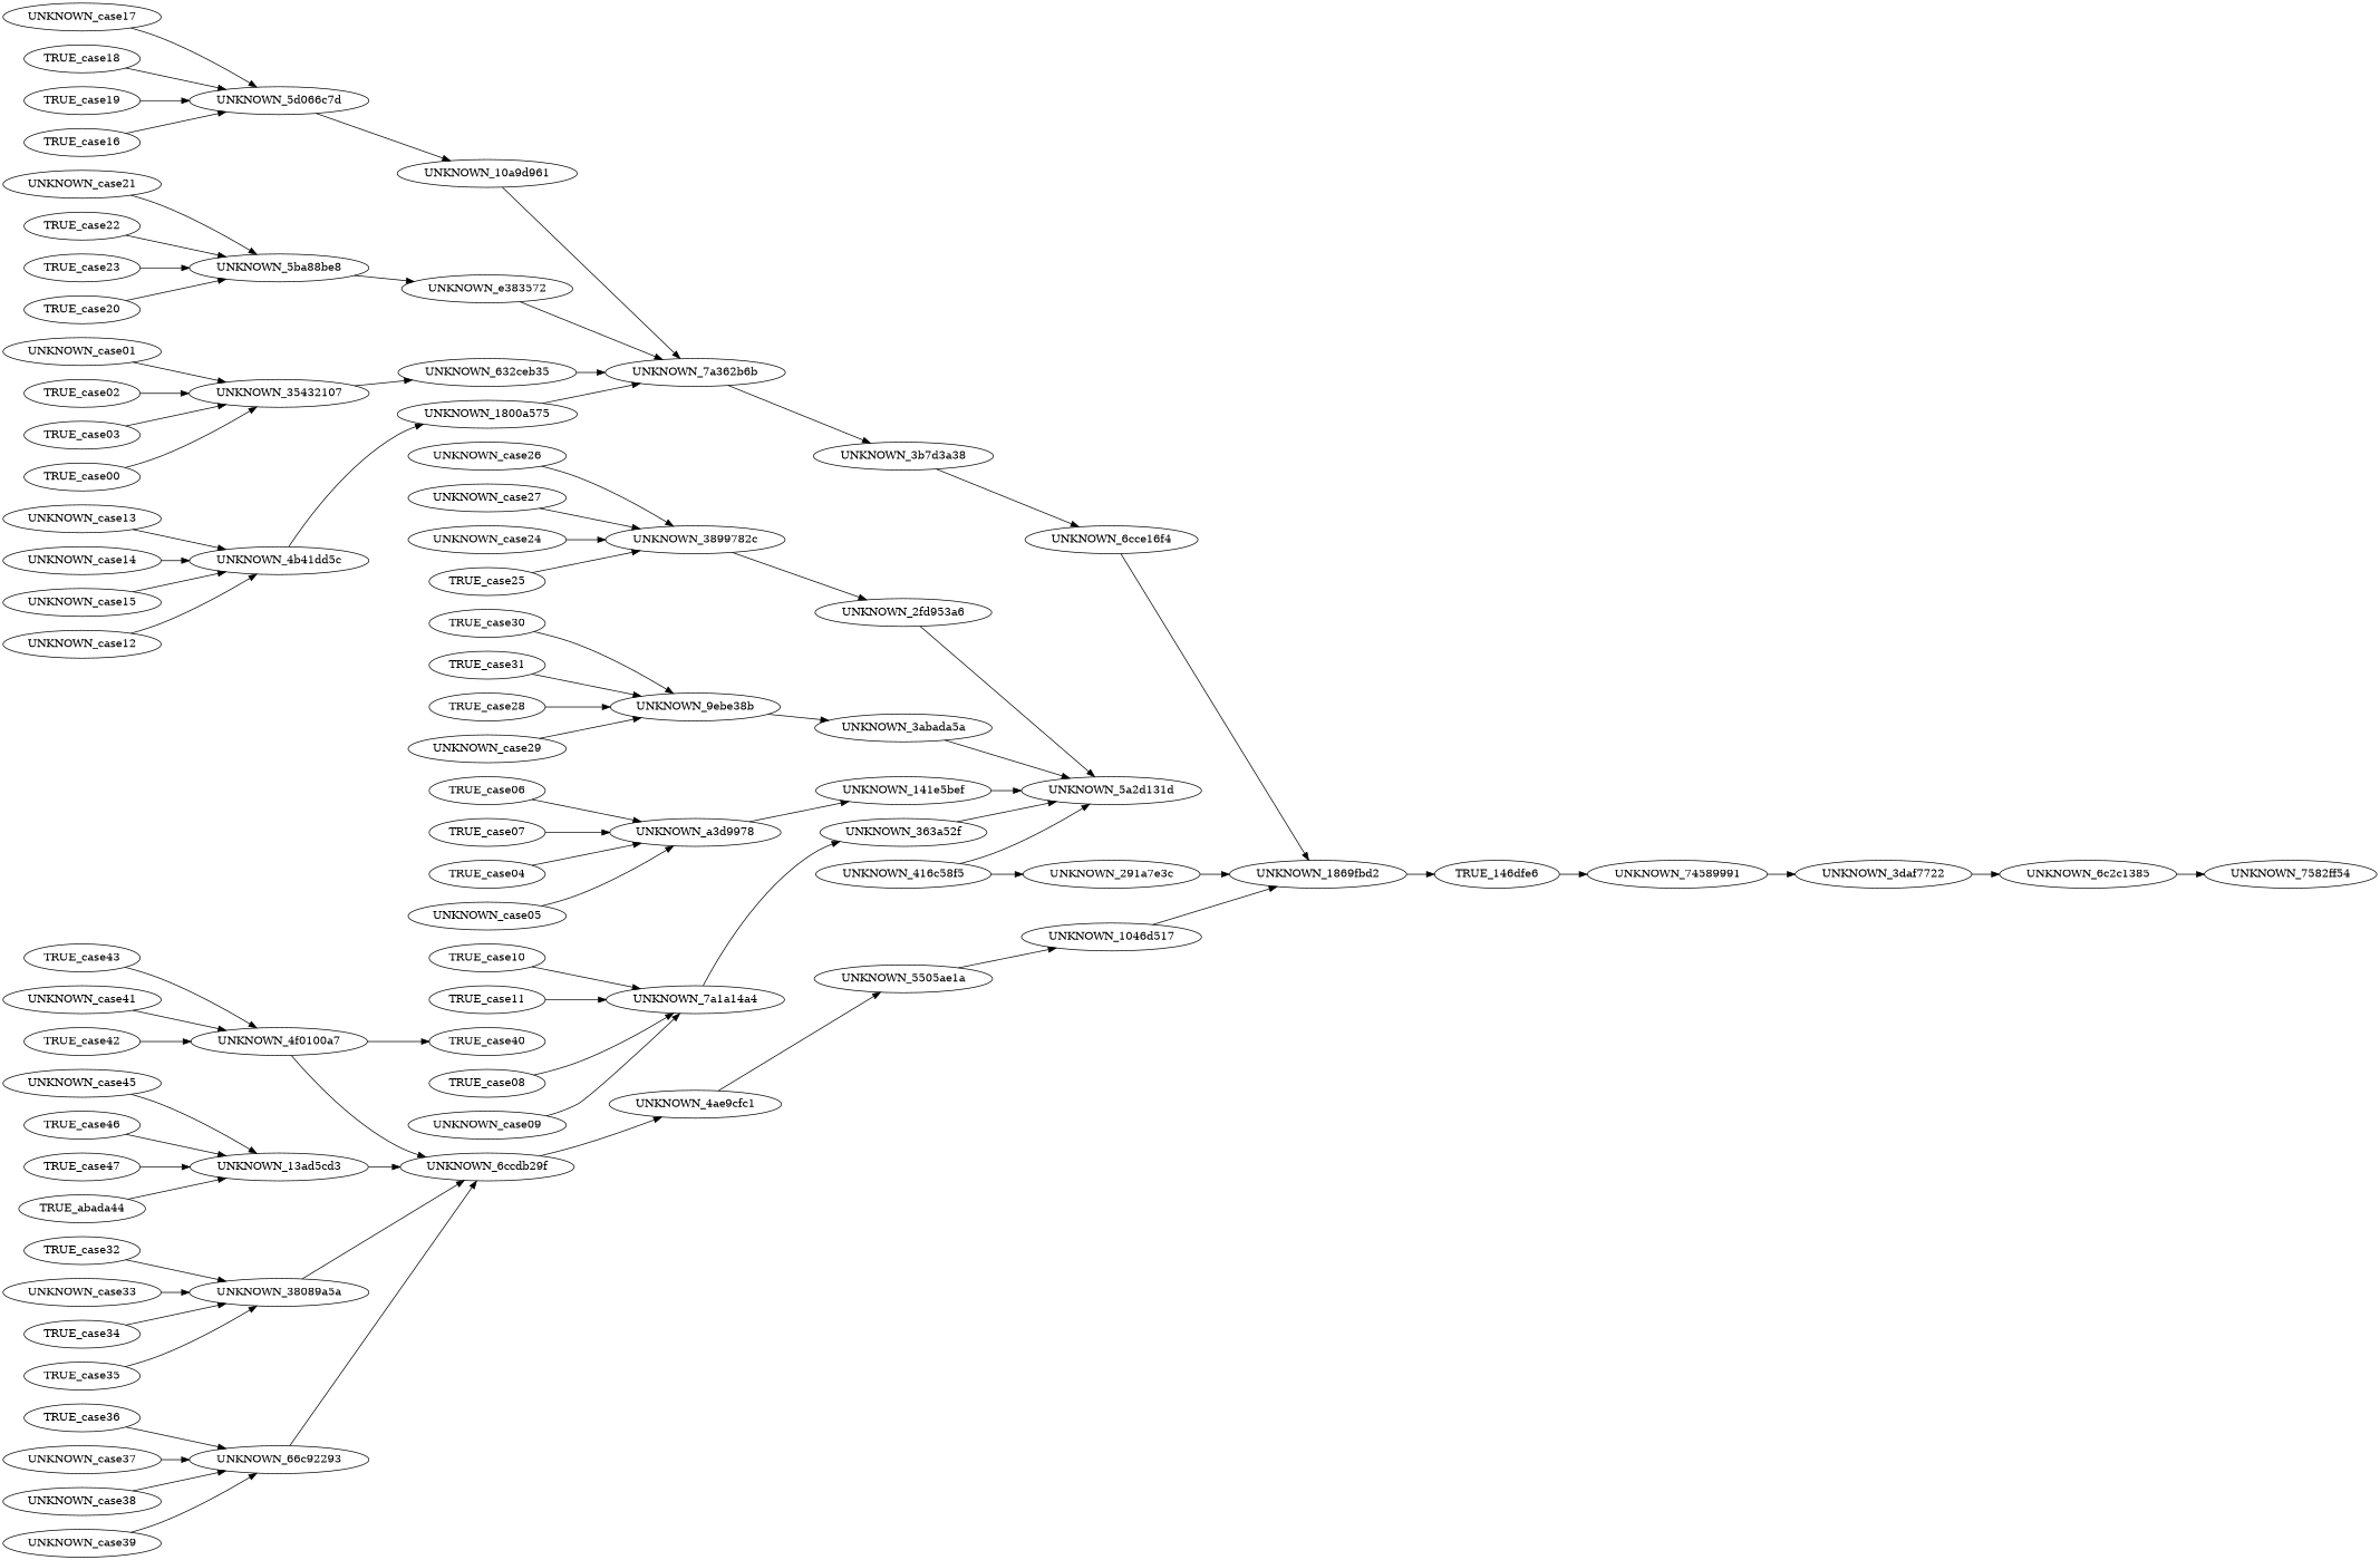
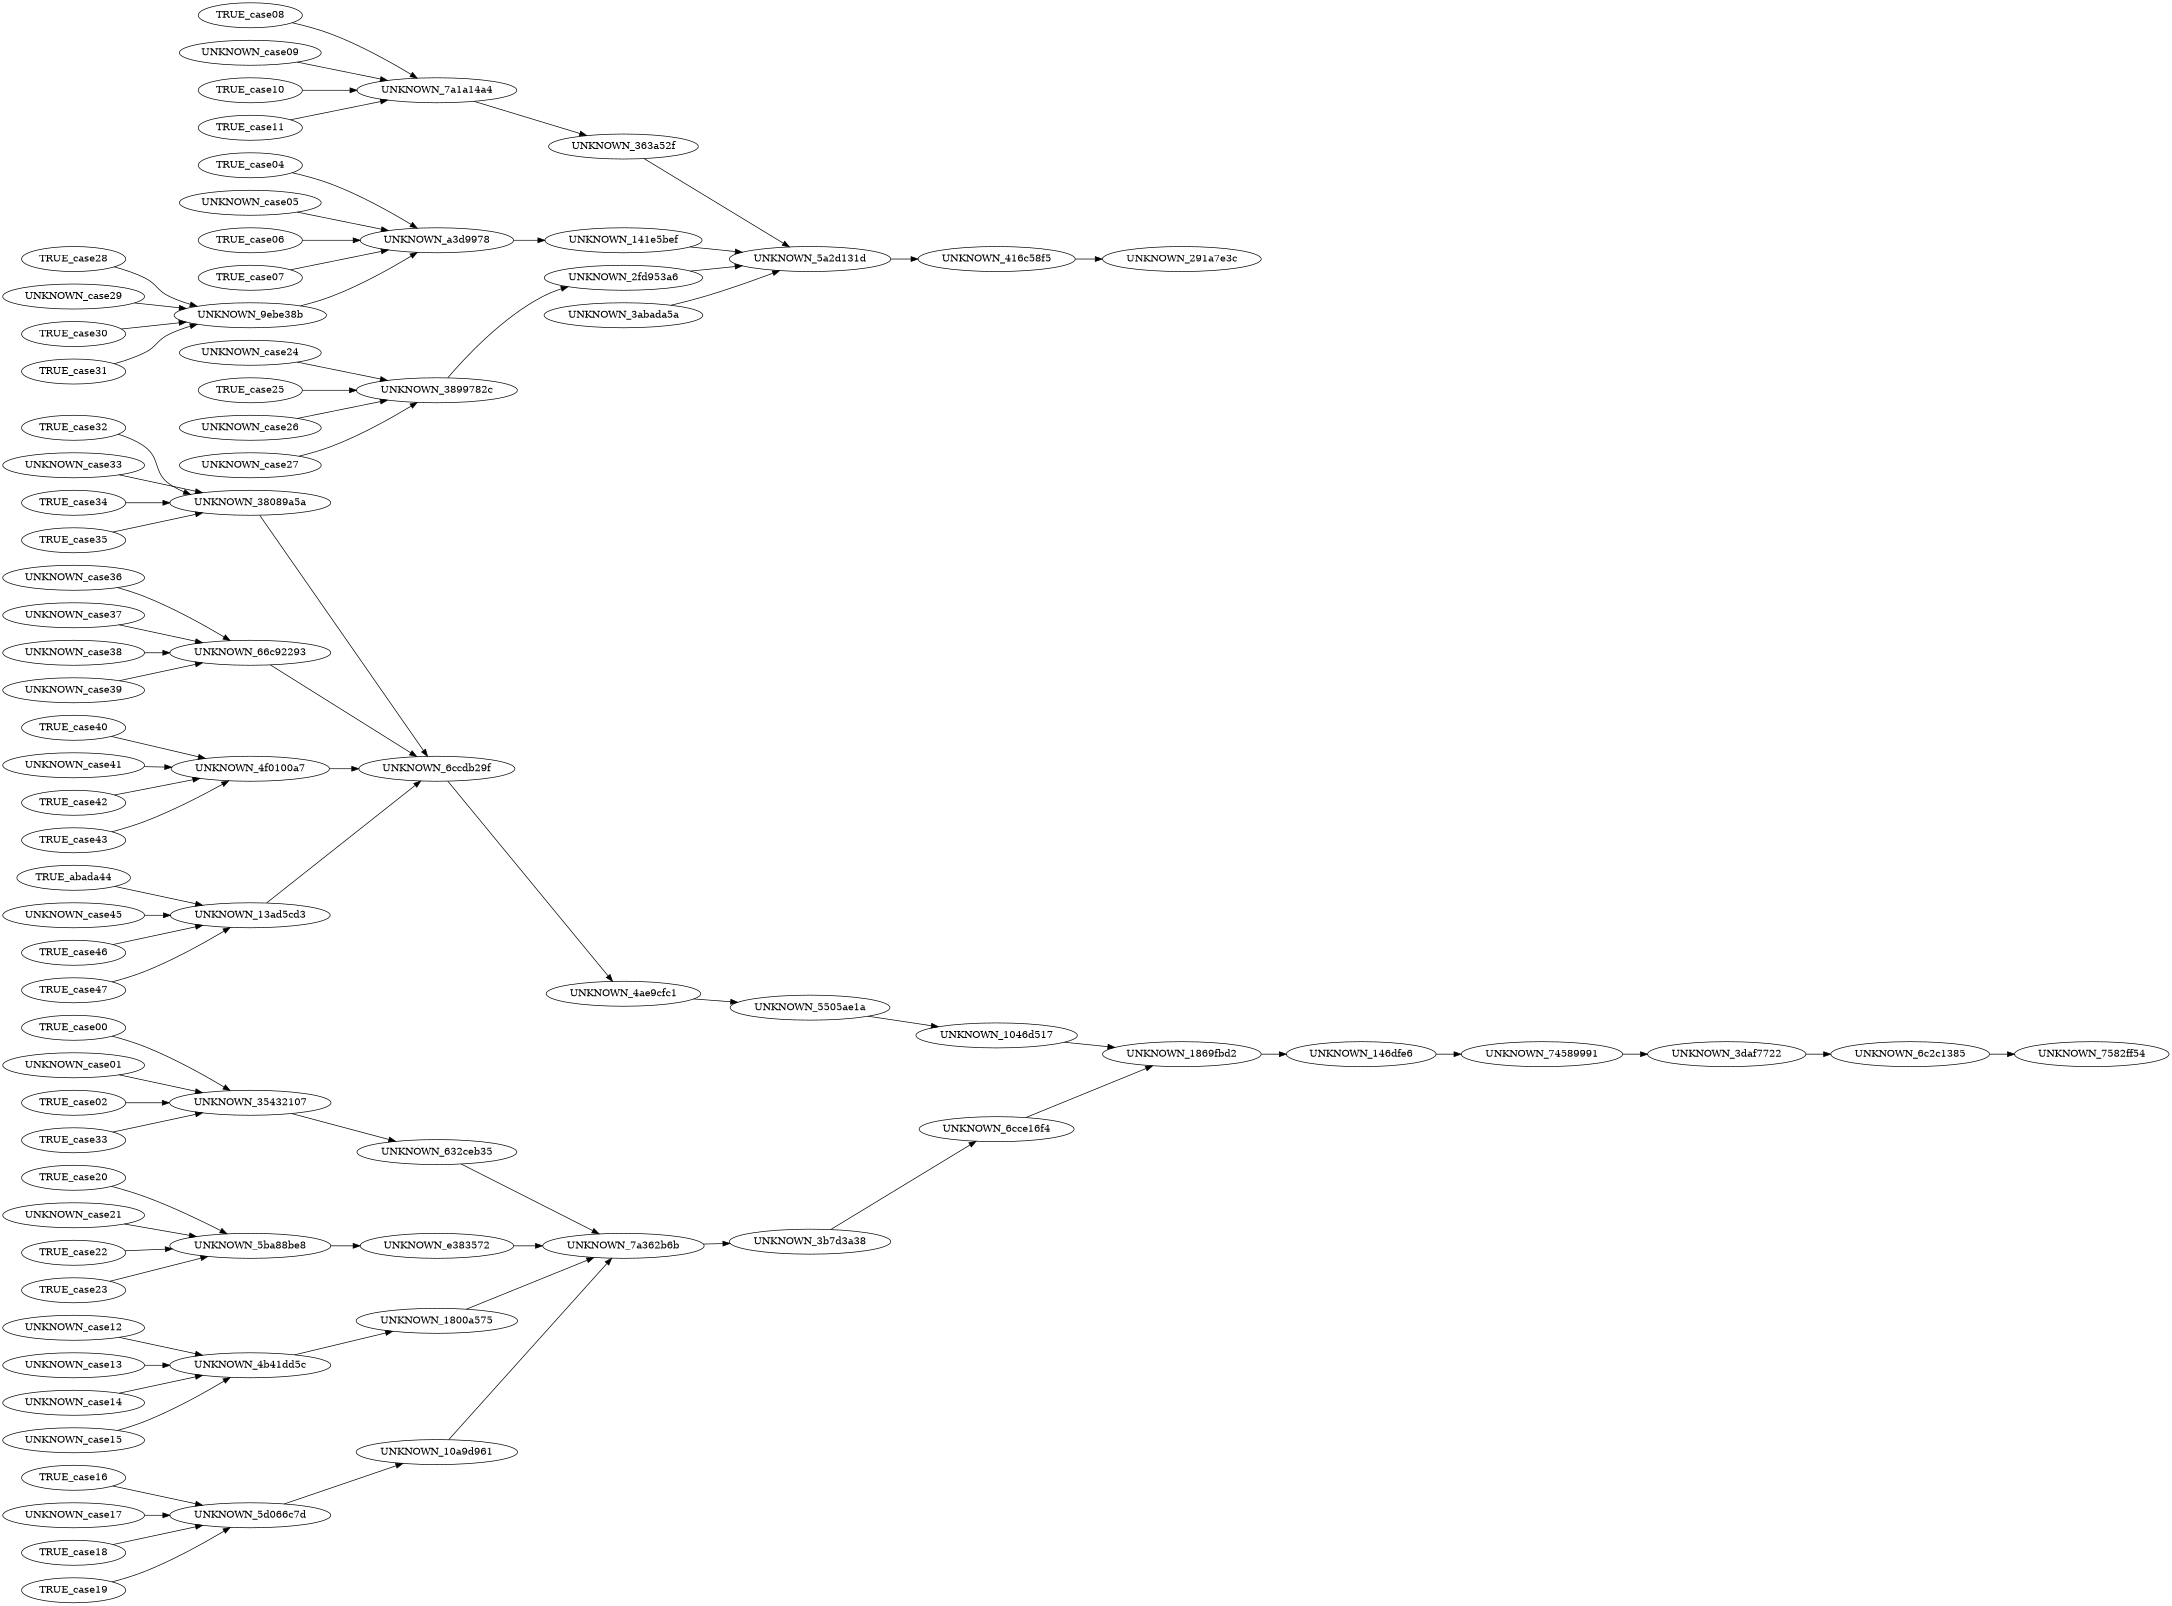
  digraph {
    rankdir=LR
    TRUE_case00
    UNKNOWN_35432107
    UNKNOWN_632ceb35
    UNKNOWN_7a362b6b
    UNKNOWN_case01
    TRUE_case02
-   TRUE_case03
+   TRUE_case03 [label=TRUE_case33]
    TRUE_case04
    UNKNOWN_a3d9978
    UNKNOWN_141e5bef
    UNKNOWN_5a2d131d
    UNKNOWN_case05
    TRUE_case06
    TRUE_case07
    TRUE_case08
    UNKNOWN_7a1a14a4
    UNKNOWN_363a52f
    UNKNOWN_case09
    TRUE_case10
    TRUE_case11
    UNKNOWN_case12
    UNKNOWN_4b41dd5c
    UNKNOWN_1800a575
    UNKNOWN_case13
    UNKNOWN_case14
    UNKNOWN_case15
    TRUE_case16
    UNKNOWN_5d066c7d
    UNKNOWN_10a9d961
    UNKNOWN_case17
    TRUE_case18
    TRUE_case19
    TRUE_case20
    UNKNOWN_5ba88be8
    UNKNOWN_e383572
    UNKNOWN_case21
    TRUE_case22
    TRUE_case23
    UNKNOWN_case24
    UNKNOWN_3899782c
    UNKNOWN_2fd953a6
    n42 [label=TRUE_case25]
    UNKNOWN_case26
    UNKNOWN_case27
    TRUE_case28
    UNKNOWN_9ebe38b
    UNKNOWN_3abada5a
    UNKNOWN_case29
    TRUE_case30
    TRUE_case31
    TRUE_case32
    UNKNOWN_38089a5a
    UNKNOWN_6ccdb29f
    UNKNOWN_4ae9cfc1
    UNKNOWN_case33
    TRUE_case34
    TRUE_case35
-   UNKNOWN_case36 [label=TRUE_case36]
+   UNKNOWN_case36
    UNKNOWN_66c92293
    UNKNOWN_case37
    UNKNOWN_case38
    UNKNOWN_case39
    TRUE_case40
    UNKNOWN_4f0100a7
    UNKNOWN_case41
    TRUE_case42
    TRUE_case43
    n68 [label=TRUE_abada44]
    UNKNOWN_13ad5cd3
    UNKNOWN_case45
    TRUE_case46
    TRUE_case47
    UNKNOWN_3b7d3a38
    UNKNOWN_416c58f5
    UNKNOWN_5505ae1a
    UNKNOWN_6cce16f4
    UNKNOWN_291a7e3c
    UNKNOWN_1046d517
    UNKNOWN_1869fbd2
-   UNKNOWN_146dfe6 [label=TRUE_146dfe6]
+   UNKNOWN_146dfe6
    UNKNOWN_74589991
    UNKNOWN_3daf7722
    UNKNOWN_6c2c1385
    UNKNOWN_7582ff54
    TRUE_case00 -> UNKNOWN_35432107
    UNKNOWN_35432107 -> UNKNOWN_632ceb35
    UNKNOWN_632ceb35 -> UNKNOWN_7a362b6b
    UNKNOWN_7a362b6b -> UNKNOWN_3b7d3a38
    UNKNOWN_case01 -> UNKNOWN_35432107
    TRUE_case02 -> UNKNOWN_35432107
    TRUE_case03 -> UNKNOWN_35432107
    TRUE_case04 -> UNKNOWN_a3d9978
    UNKNOWN_a3d9978 -> UNKNOWN_141e5bef
    UNKNOWN_141e5bef -> UNKNOWN_5a2d131d
-   UNKNOWN_416c58f5 -> UNKNOWN_5a2d131d
+   UNKNOWN_5a2d131d -> UNKNOWN_416c58f5
    UNKNOWN_case05 -> UNKNOWN_a3d9978
    TRUE_case06 -> UNKNOWN_a3d9978
    TRUE_case07 -> UNKNOWN_a3d9978
    TRUE_case08 -> UNKNOWN_7a1a14a4
    UNKNOWN_7a1a14a4 -> UNKNOWN_363a52f
    UNKNOWN_363a52f -> UNKNOWN_5a2d131d
    UNKNOWN_case09 -> UNKNOWN_7a1a14a4
    TRUE_case10 -> UNKNOWN_7a1a14a4
    TRUE_case11 -> UNKNOWN_7a1a14a4
    UNKNOWN_case12 -> UNKNOWN_4b41dd5c
    UNKNOWN_4b41dd5c -> UNKNOWN_1800a575
    UNKNOWN_1800a575 -> UNKNOWN_7a362b6b
    UNKNOWN_case13 -> UNKNOWN_4b41dd5c
    UNKNOWN_case14 -> UNKNOWN_4b41dd5c
    UNKNOWN_case15 -> UNKNOWN_4b41dd5c
    TRUE_case16 -> UNKNOWN_5d066c7d
    UNKNOWN_5d066c7d -> UNKNOWN_10a9d961
    UNKNOWN_10a9d961 -> UNKNOWN_7a362b6b
    UNKNOWN_case17 -> UNKNOWN_5d066c7d
    TRUE_case18 -> UNKNOWN_5d066c7d
    TRUE_case19 -> UNKNOWN_5d066c7d
    TRUE_case20 -> UNKNOWN_5ba88be8
    UNKNOWN_5ba88be8 -> UNKNOWN_e383572
    UNKNOWN_e383572 -> UNKNOWN_7a362b6b
    UNKNOWN_case21 -> UNKNOWN_5ba88be8
    TRUE_case22 -> UNKNOWN_5ba88be8
    TRUE_case23 -> UNKNOWN_5ba88be8
    UNKNOWN_case24 -> UNKNOWN_3899782c
    UNKNOWN_3899782c -> UNKNOWN_2fd953a6
    UNKNOWN_2fd953a6 -> UNKNOWN_5a2d131d
    n42 -> UNKNOWN_3899782c
    UNKNOWN_case26 -> UNKNOWN_3899782c
    UNKNOWN_case27 -> UNKNOWN_3899782c
    TRUE_case28 -> UNKNOWN_9ebe38b
-   UNKNOWN_9ebe38b -> UNKNOWN_3abada5a
+   UNKNOWN_9ebe38b -> UNKNOWN_a3d9978
    UNKNOWN_3abada5a -> UNKNOWN_5a2d131d
    UNKNOWN_case29 -> UNKNOWN_9ebe38b
    TRUE_case30 -> UNKNOWN_9ebe38b
    TRUE_case31 -> UNKNOWN_9ebe38b
    TRUE_case32 -> UNKNOWN_38089a5a
    UNKNOWN_38089a5a -> UNKNOWN_6ccdb29f
    UNKNOWN_6ccdb29f -> UNKNOWN_4ae9cfc1
    UNKNOWN_4ae9cfc1 -> UNKNOWN_5505ae1a
    UNKNOWN_case33 -> UNKNOWN_38089a5a
    TRUE_case34 -> UNKNOWN_38089a5a
    TRUE_case35 -> UNKNOWN_38089a5a
    UNKNOWN_case36 -> UNKNOWN_66c92293
    UNKNOWN_66c92293 -> UNKNOWN_6ccdb29f
    UNKNOWN_case37 -> UNKNOWN_66c92293
    UNKNOWN_case38 -> UNKNOWN_66c92293
    UNKNOWN_case39 -> UNKNOWN_66c92293
-   UNKNOWN_4f0100a7 -> TRUE_case40
+   TRUE_case40 -> UNKNOWN_4f0100a7
    UNKNOWN_4f0100a7 -> UNKNOWN_6ccdb29f
    UNKNOWN_case41 -> UNKNOWN_4f0100a7
    TRUE_case42 -> UNKNOWN_4f0100a7
    TRUE_case43 -> UNKNOWN_4f0100a7
    n68 -> UNKNOWN_13ad5cd3
    UNKNOWN_13ad5cd3 -> UNKNOWN_6ccdb29f
    UNKNOWN_case45 -> UNKNOWN_13ad5cd3
    TRUE_case46 -> UNKNOWN_13ad5cd3
    TRUE_case47 -> UNKNOWN_13ad5cd3
    UNKNOWN_3b7d3a38 -> UNKNOWN_6cce16f4
    UNKNOWN_416c58f5 -> UNKNOWN_291a7e3c
    UNKNOWN_5505ae1a -> UNKNOWN_1046d517
    UNKNOWN_6cce16f4 -> UNKNOWN_1869fbd2
-   UNKNOWN_291a7e3c -> UNKNOWN_1869fbd2
    UNKNOWN_1046d517 -> UNKNOWN_1869fbd2
    UNKNOWN_1869fbd2 -> UNKNOWN_146dfe6
    UNKNOWN_146dfe6 -> UNKNOWN_74589991
    UNKNOWN_74589991 -> UNKNOWN_3daf7722
    UNKNOWN_3daf7722 -> UNKNOWN_6c2c1385
    UNKNOWN_6c2c1385 -> UNKNOWN_7582ff54
  }
